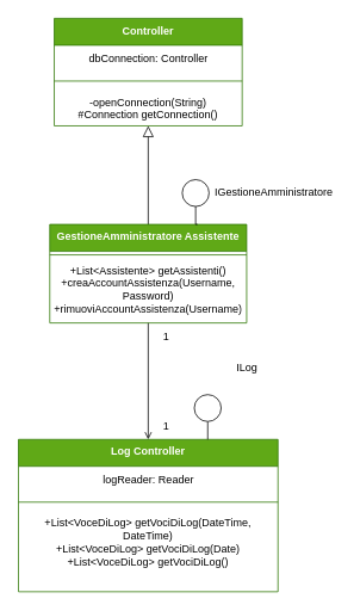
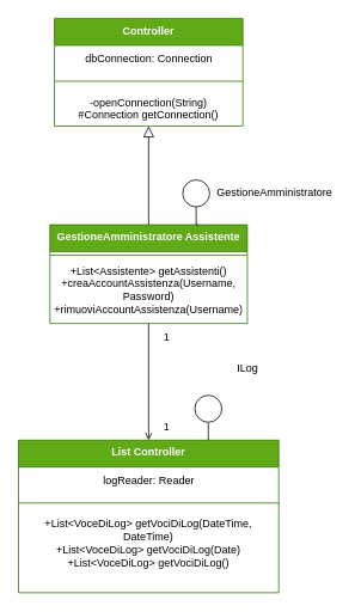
  <mxCell id="0" />
  <mxCell id="1" parent="0" />
  <mxCell id="2" style="edgeStyle=orthogonalEdgeStyle;rounded=0;orthogonalLoop=1;jettySize=auto;html=1;entryX=0.5;entryY=0;entryDx=0;entryDy=0;endArrow=open;endFill=0;" parent="1" source="4" target="7" edge="1"><mxGeometry relative="1" as="geometry" /></mxCell>
  <mxCell id="3" style="edgeStyle=orthogonalEdgeStyle;rounded=0;orthogonalLoop=1;jettySize=auto;html=1;entryX=0.5;entryY=1;entryDx=0;entryDy=0;endArrow=block;endFill=0;startSize=12;endSize=10;" parent="1" source="4" target="11" edge="1"><mxGeometry relative="1" as="geometry" /></mxCell>
  <mxCell id="4" value="GestioneAmministratore Assistente" style="swimlane;fontStyle=1;align=center;verticalAlign=top;childLayout=stackLayout;horizontal=1;startSize=30;horizontalStack=0;resizeParent=1;resizeParentMax=0;resizeLast=0;collapsible=1;marginBottom=0;whiteSpace=wrap;html=1;fillColor=#60a917;fontColor=#ffffff;strokeColor=#2D7600;" parent="1" vertex="1"><mxGeometry x="55" y="250" width="220" height="110" as="geometry" /></mxCell>
  <mxCell id="5" value="" style="line;strokeWidth=1;fillColor=none;align=left;verticalAlign=middle;spacingTop=-1;spacingLeft=3;spacingRight=3;rotatable=0;labelPosition=right;points=[];portConstraint=eastwest;strokeColor=inherit;" parent="4" vertex="1"><mxGeometry y="30" width="220" height="8" as="geometry" /></mxCell>
  <mxCell id="6" value="&lt;div&gt;+List&amp;lt;Assistente&amp;gt; getAssistenti()&lt;/div&gt;&lt;div&gt;+creaAccountAssistenza(Username, Password)&lt;/div&gt;&lt;div&gt;+rimuoviAccountAssistenza(Username)&lt;br&gt;&lt;/div&gt;" style="text;strokeColor=none;fillColor=none;align=center;verticalAlign=top;spacingLeft=4;spacingRight=4;overflow=hidden;rotatable=0;points=[[0,0.5],[1,0.5]];portConstraint=eastwest;whiteSpace=wrap;html=1;" parent="4" vertex="1"><mxGeometry y="38" width="220" height="72" as="geometry" /></mxCell>
- <mxCell id="7" value="Log Controller" style="swimlane;fontStyle=1;align=center;verticalAlign=top;childLayout=stackLayout;horizontal=1;startSize=30;horizontalStack=0;resizeParent=1;resizeParentMax=0;resizeLast=0;collapsible=1;marginBottom=0;whiteSpace=wrap;html=1;fillColor=#60a917;fontColor=#ffffff;strokeColor=#2D7600;" parent="1" vertex="1"><mxGeometry x="20" y="490" width="290" height="170" as="geometry" /></mxCell>
+ <mxCell id="7" value="List Controller" style="swimlane;fontStyle=1;align=center;verticalAlign=top;childLayout=stackLayout;horizontal=1;startSize=30;horizontalStack=0;resizeParent=1;resizeParentMax=0;resizeLast=0;collapsible=1;marginBottom=0;whiteSpace=wrap;html=1;fillColor=#60a917;fontColor=#ffffff;strokeColor=#2D7600;" parent="1" vertex="1"><mxGeometry x="20" y="490" width="290" height="170" as="geometry" /></mxCell>
  <mxCell id="8" value="logReader: Reader" style="text;html=1;align=center;verticalAlign=middle;resizable=0;points=[];autosize=1;strokeColor=none;fillColor=none;" vertex="1" parent="7"><mxGeometry y="30" width="290" height="30" as="geometry" /></mxCell>
  <mxCell id="9" value="" style="line;strokeWidth=1;fillColor=none;align=left;verticalAlign=middle;spacingTop=-1;spacingLeft=3;spacingRight=3;rotatable=0;labelPosition=right;points=[];portConstraint=eastwest;strokeColor=inherit;" parent="7" vertex="1"><mxGeometry y="60" width="290" height="20" as="geometry" /></mxCell>
  <mxCell id="10" value="&lt;div&gt;+List&amp;lt;VoceDiLog&amp;gt; getVociDiLog(DateTime, DateTime)&lt;/div&gt;&lt;div&gt;+List&amp;lt;VoceDiLog&amp;gt; getVociDiLog(Date)&lt;/div&gt;&lt;div&gt;+List&amp;lt;VoceDiLog&amp;gt; getVociDiLog()&lt;br&gt;&lt;/div&gt;" style="text;strokeColor=none;fillColor=none;align=center;verticalAlign=top;spacingLeft=4;spacingRight=4;overflow=hidden;rotatable=0;points=[[0,0.5],[1,0.5]];portConstraint=eastwest;whiteSpace=wrap;html=1;" parent="7" vertex="1"><mxGeometry y="80" width="290" height="90" as="geometry" /></mxCell>
  <mxCell id="11" value="Controller" style="swimlane;fontStyle=1;align=center;verticalAlign=top;childLayout=stackLayout;horizontal=1;startSize=30;horizontalStack=0;resizeParent=1;resizeParentMax=0;resizeLast=0;collapsible=1;marginBottom=0;whiteSpace=wrap;html=1;fillColor=#60a917;fontColor=#ffffff;strokeColor=#2D7600;" parent="1" vertex="1"><mxGeometry x="60" y="20" width="210" height="120" as="geometry" /></mxCell>
- <mxCell id="12" value="dbConnection: Controller" style="text;html=1;align=center;verticalAlign=middle;resizable=0;points=[];autosize=1;strokeColor=none;fillColor=none;" parent="11" vertex="1"><mxGeometry y="30" width="210" height="30" as="geometry" /></mxCell>
+ <mxCell id="12" value="dbConnection: Connection" style="text;html=1;align=center;verticalAlign=middle;resizable=0;points=[];autosize=1;strokeColor=none;fillColor=none;" parent="11" vertex="1"><mxGeometry y="30" width="210" height="30" as="geometry" /></mxCell>
  <mxCell id="13" value="" style="line;strokeWidth=1;fillColor=none;align=left;verticalAlign=middle;spacingTop=-1;spacingLeft=3;spacingRight=3;rotatable=0;labelPosition=right;points=[];portConstraint=eastwest;strokeColor=inherit;" parent="11" vertex="1"><mxGeometry y="60" width="210" height="20" as="geometry" /></mxCell>
  <mxCell id="14" value="-openConnection(String)&lt;br&gt;#Connection getConnection()" style="text;strokeColor=none;fillColor=none;align=center;verticalAlign=top;spacingLeft=4;spacingRight=4;overflow=hidden;rotatable=0;points=[[0,0.5],[1,0.5]];portConstraint=eastwest;whiteSpace=wrap;html=1;" parent="11" vertex="1"><mxGeometry y="80" width="210" height="40" as="geometry" /></mxCell>
  <mxCell id="15" value="1" style="text;html=1;align=center;verticalAlign=middle;resizable=0;points=[];autosize=1;strokeColor=none;fillColor=none;" parent="1" vertex="1"><mxGeometry x="170" y="460" width="30" height="30" as="geometry" /></mxCell>
  <mxCell id="16" value="1" style="text;html=1;align=center;verticalAlign=middle;resizable=0;points=[];autosize=1;strokeColor=none;fillColor=none;" parent="1" vertex="1"><mxGeometry x="170" y="360" width="30" height="30" as="geometry" /></mxCell>
  <mxCell id="17" style="edgeStyle=orthogonalEdgeStyle;rounded=0;orthogonalLoop=1;jettySize=auto;html=1;entryX=0.75;entryY=0;entryDx=0;entryDy=0;endArrow=none;endFill=0;" parent="1" source="18" target="4" edge="1"><mxGeometry relative="1" as="geometry" /></mxCell>
  <mxCell id="18" value="" style="ellipse;whiteSpace=wrap;html=1;aspect=fixed;" parent="1" vertex="1"><mxGeometry x="203" y="200" width="30" height="30" as="geometry" /></mxCell>
- <mxCell id="19" value="IGestioneAmministratore" style="text;html=1;align=center;verticalAlign=middle;resizable=0;points=[];autosize=1;strokeColor=none;fillColor=none;" parent="1" vertex="1"><mxGeometry x="230" y="200" width="150" height="30" as="geometry" /></mxCell>
+ <mxCell id="19" value="GestioneAmministratore" style="text;html=1;align=center;verticalAlign=middle;resizable=0;points=[];autosize=1;strokeColor=none;fillColor=none;" parent="1" vertex="1"><mxGeometry x="230" y="200" width="150" height="30" as="geometry" /></mxCell>
  <mxCell id="20" style="edgeStyle=orthogonalEdgeStyle;rounded=0;orthogonalLoop=1;jettySize=auto;html=1;entryX=0.75;entryY=0;entryDx=0;entryDy=0;endArrow=none;endFill=0;" edge="1" parent="1" source="21"><mxGeometry relative="1" as="geometry"><mxPoint x="231.5" y="490" as="targetPoint" /></mxGeometry></mxCell>
  <mxCell id="21" value="" style="ellipse;whiteSpace=wrap;html=1;aspect=fixed;" vertex="1" parent="1"><mxGeometry x="216.5" y="440" width="30" height="30" as="geometry" /></mxCell>
  <mxCell id="22" value="ILog" style="text;html=1;align=center;verticalAlign=middle;resizable=0;points=[];autosize=1;strokeColor=none;fillColor=none;" vertex="1" parent="1"><mxGeometry x="250" y="395" width="50" height="30" as="geometry" /></mxCell>
